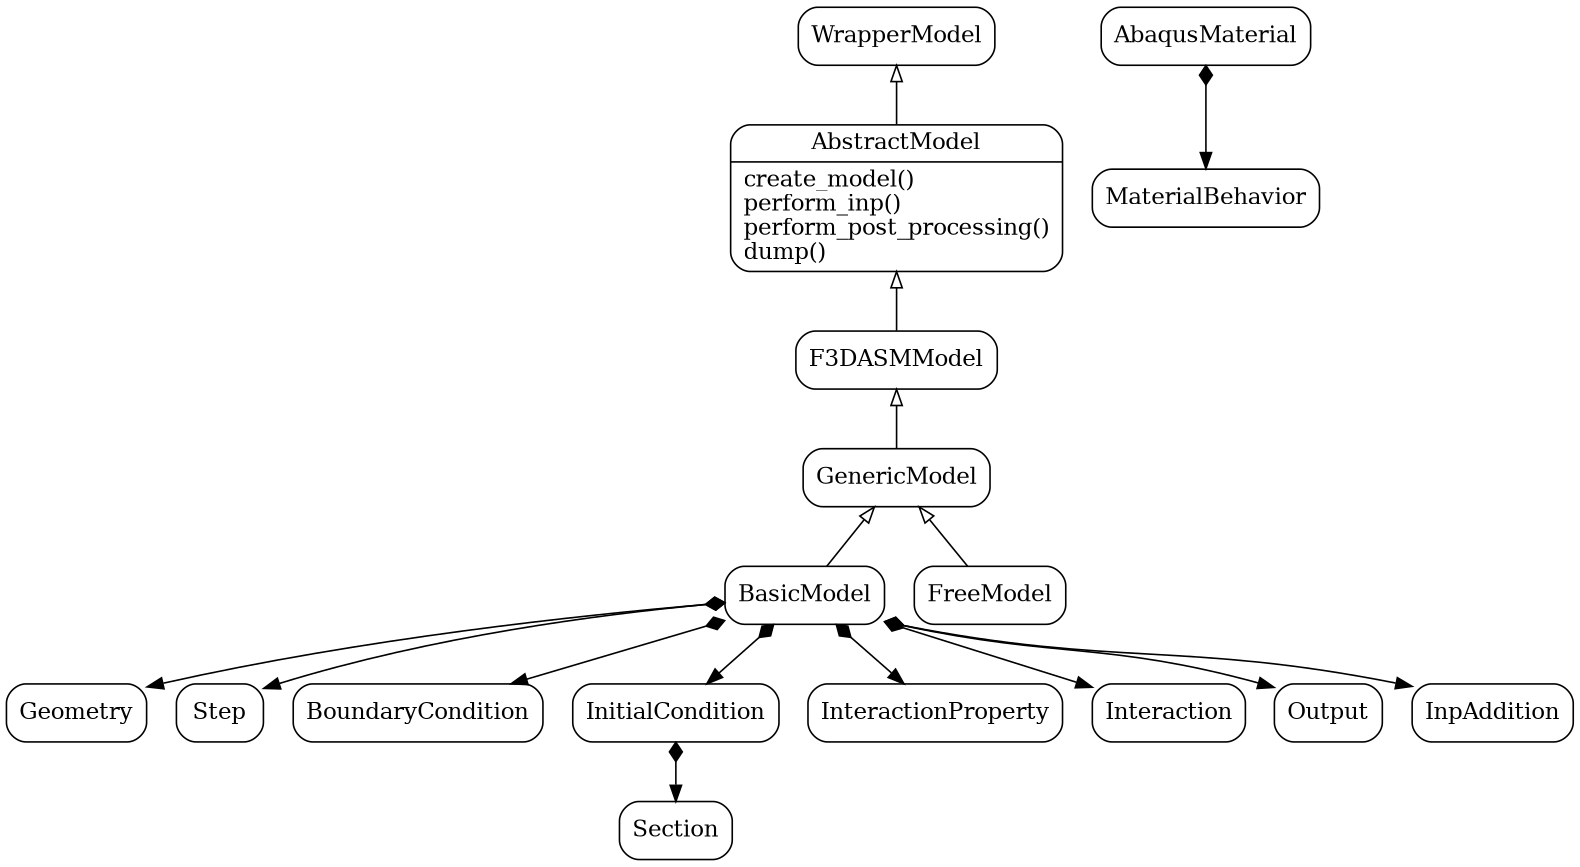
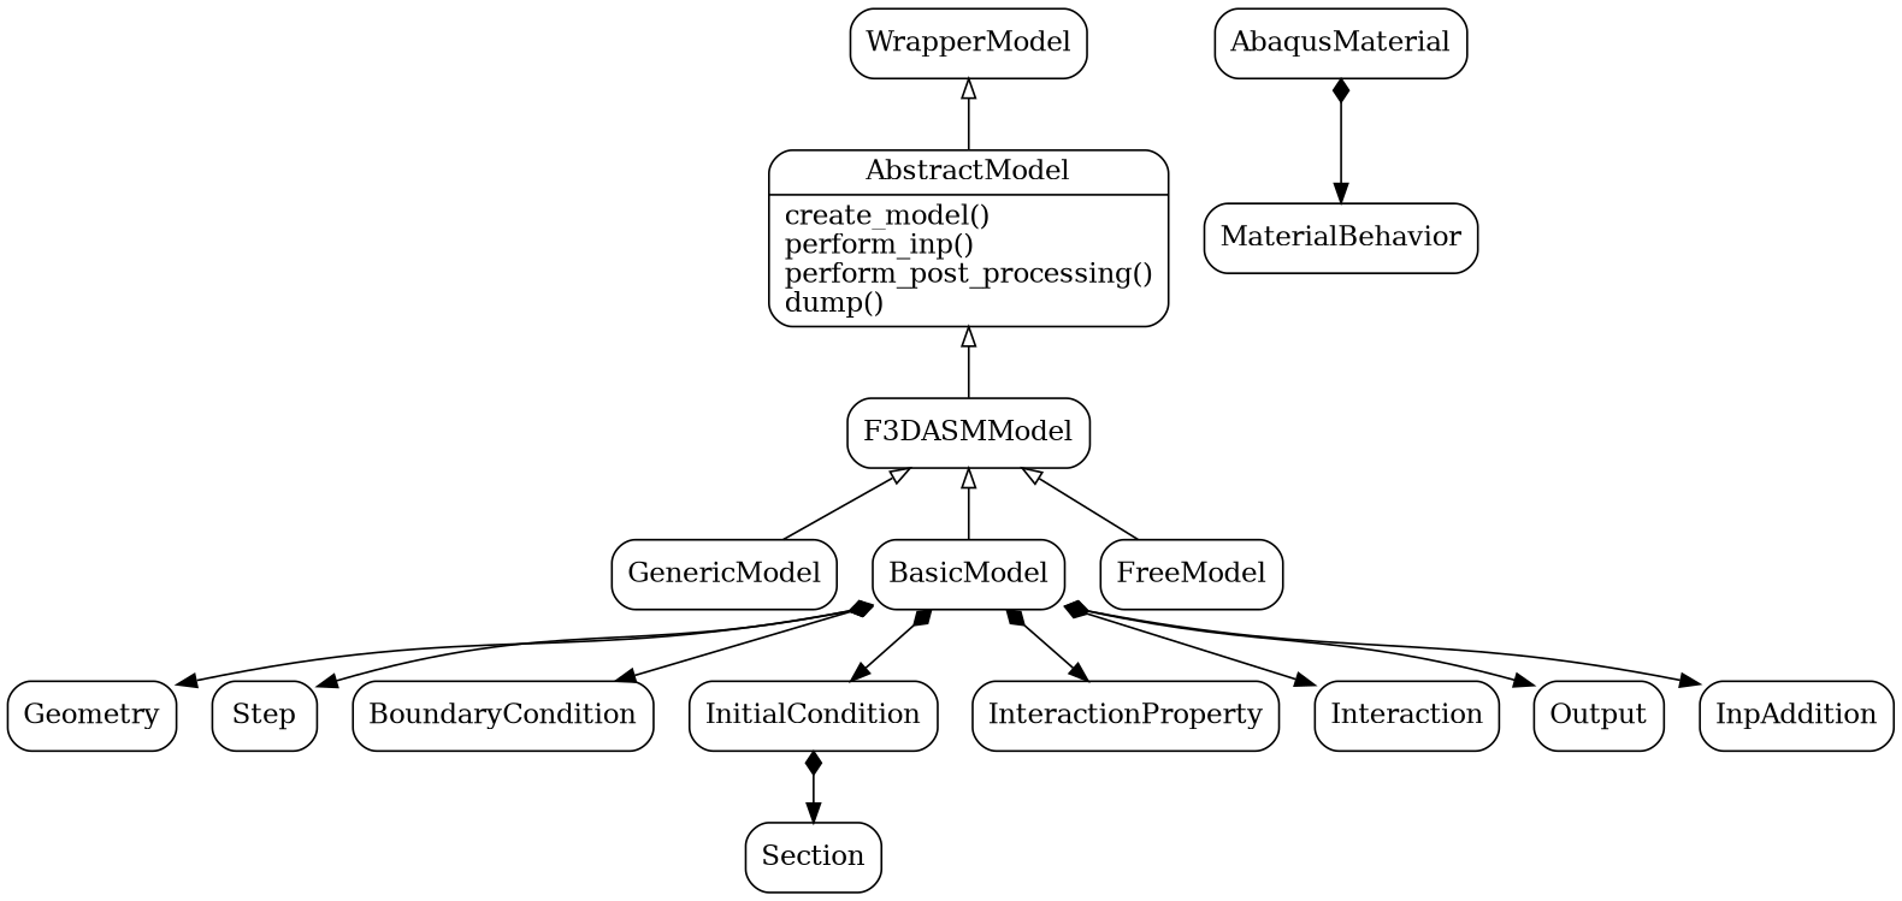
  digraph {
    node [shape=record style=rounded]
    edge [arrowtail=diamond dir=both style=normal arrowhead=normal]
    n1 [label="{AbstractModel|create_model()\lperform_inp()\lperform_post_processing()\ldump()\l}"]
    n2 [label="{F3DASMModel}"]
    n3 [label="{GenericModel}"]
    n4 [label="{BasicModel}"]
    n5 [label="{FreeModel}"]
    n6 [label="{WrapperModel}"]
    n7 [label="{Geometry}"]
    n8 [label="{Step}"]
    n9 [label="{BoundaryCondition}"]
    n10 [label="{InitialCondition}"]
    n11 [label="{InteractionProperty}"]
    n12 [label="{Interaction}"]
    n13 [label="{Output}"]
    n14 [label="{InpAddition}"]
    n15 [label="{Section}"]
    n16 [label="{AbaqusMaterial}"]
    n17 [label="{MaterialBehavior}"]
    n1 -> n2 [arrowtail=empty dir=back arrowhead=""]
    n2 -> n3 [arrowtail=empty dir=back arrowhead=""]
-   n3 -> n4 [arrowtail=empty dir=back arrowhead=""]
-   n3 -> n5 [arrowtail=empty dir=back arrowhead=""]
+   n2 -> n4 [arrowtail=empty dir=back arrowhead=""]
+   n2 -> n5 [arrowtail=empty dir=back arrowhead=""]
    n4 -> n7
    n4 -> n8
    n4 -> n9
    n4 -> n10
    n4 -> n11
    n4 -> n12
    n4 -> n13
    n4 -> n14
    n6 -> n1 [arrowtail=empty dir=back arrowhead=""]
    n10 -> n15
    n16 -> n17
  }
